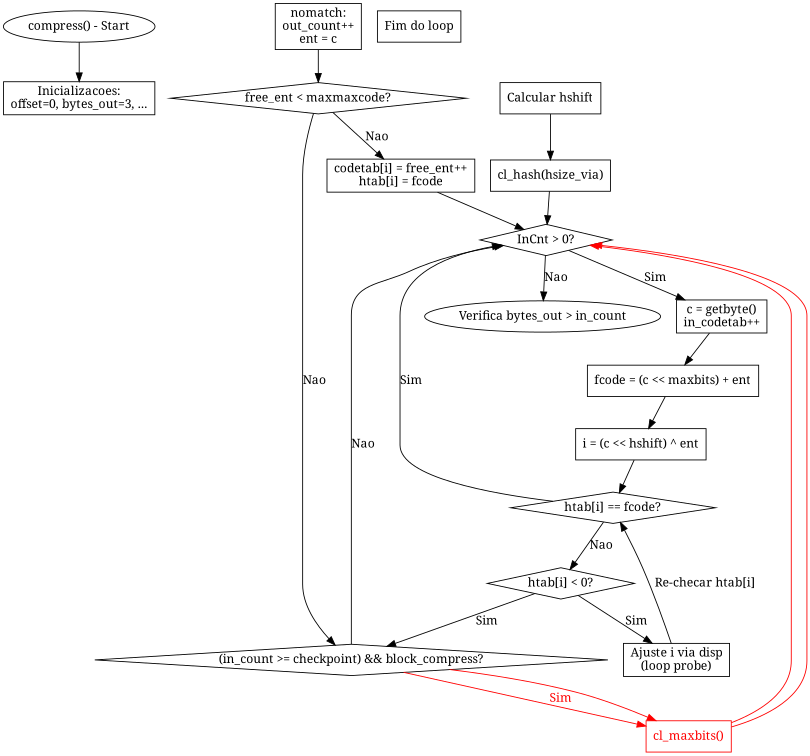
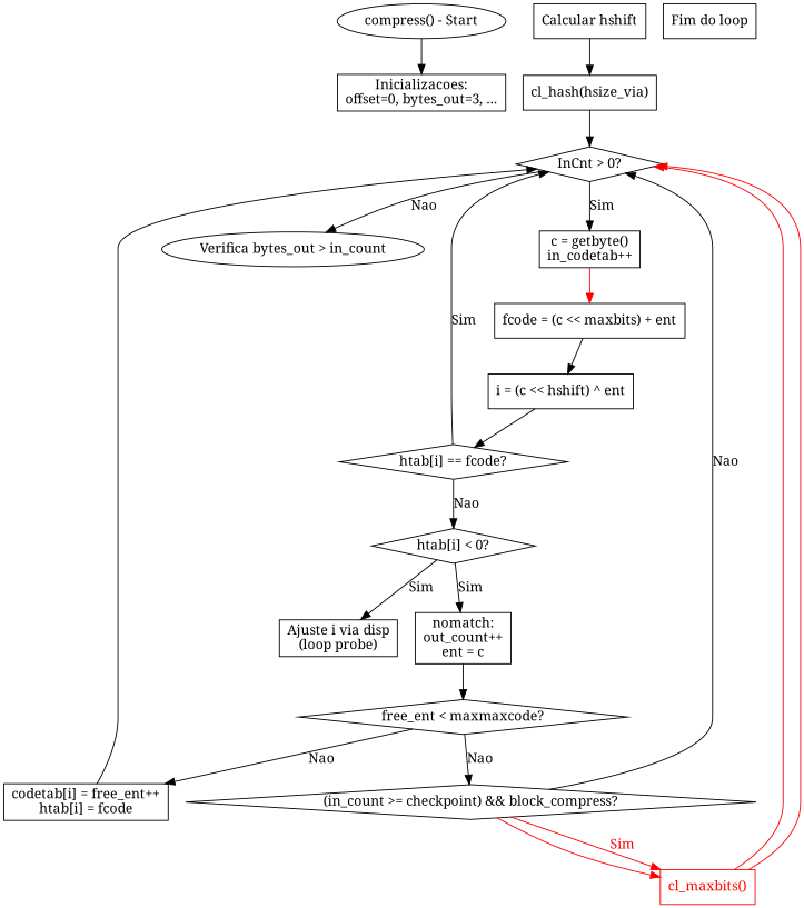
  digraph {
    fontname="Noto Serif"
    rankdir=TB
    node [fontname="Noto Serif" shape=box]
    edge [fontname="Noto Serif"]
    n1 [label="compress() - Start" shape=ellipse]
    n2 [label="Inicializacoes:\noffset=0, bytes_out=3, ..."]
    n3 [label="Calcular hshift"]
    n4 [label="cl_hash(hsize_via)"]
    n5 [label="InCnt > 0?" shape=diamond]
    n6 [label="c = getbyte()\nin_codetab++"]
    n7 [label="Verifica bytes_out > in_count" shape=ellipse]
    n8 [label="fcode = (c << maxbits) + ent"]
    n9 [label="i = (c << hshift) ^ ent"]
    n10 [label="htab[i] == fcode?" shape=diamond]
    n11 [label="htab[i] < 0?" shape=diamond]
    n12 [label="Ajuste i via disp\n(loop probe)"]
    n13 [label="nomatch:\nout_count++\nent = c"]
    n14 [label="free_ent < maxmaxcode?" shape=diamond]
    n15 [label="(in_count >= checkpoint) && block_compress?" shape=diamond]
    n16 [label="codetab[i] = free_ent++\nhtab[i] = fcode"]
    n17 [color=red fontcolor=red label="cl_maxbits()"]
    n18 [label="Fim do loop"]
    n1 -> n2
    n3 -> n4
    n4 -> n5
    n5 -> n6 [label=Sim]
    n5 -> n7 [label=Nao]
-   n6 -> n8
+   n6 -> n8 [color=red]
    n8 -> n9
    n9 -> n10
    n10 -> n5 [label=Sim]
    n10 -> n11 [label=Nao]
    n11 -> n12 [label=Sim]
-   n11 -> n15 [label=Sim]
-   n12 -> n10 [label="Re-checar htab[i]"]
+   n11 -> n13 [label=Sim]
    n13 -> n14
    n14 -> n15 [label=Nao]
    n14 -> n16 [label=Nao]
    n15 -> n5 [label=Nao]
    n15 -> n17 [color=red fontcolor=red label=Sim]
    n15 -> n17 [color=red]
    n16 -> n5
    n17 -> n5 [color=red]
    n17 -> n5 [color=red]
  }
